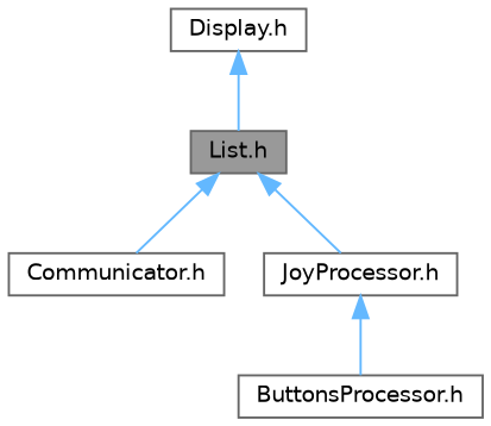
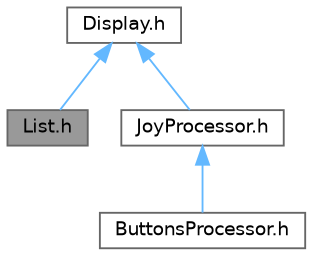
  digraph {
    node [color=grey40 fillcolor=white fontname=Helvetica fontsize=10 shape=box style=filled]
    edge [color=steelblue1 dir=back fontname=Helvetica fontsize=10 labelfontname=Helvetica labelfontsize=10 style=solid]
    n1 [color=gray40 fillcolor=grey60 fontcolor=black height=0.2 label="List.h" width=0.4]
-   n2 [height=0.2 label="Communicator.h" width=0.4]
    n3 [height=0.2 label="JoyProcessor.h" width=0.4]
    n4 [height=0.2 label="Display.h" width=0.4]
    n5 [height=0.2 label="ButtonsProcessor.h" width=0.4]
-   n1 -> n2
-   n1 -> n3
+   n4 -> n3
    n3 -> n5
    n4 -> n1
  }
